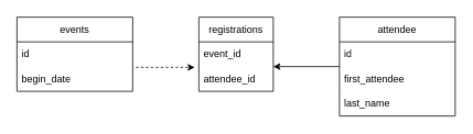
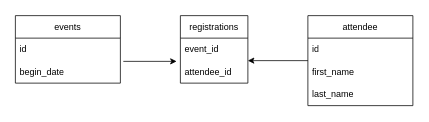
  <mxCell id="0" />
  <mxCell id="1" parent="0" />
  <mxCell id="2" value="events" style="swimlane;fontStyle=0;childLayout=stackLayout;horizontal=1;startSize=30;horizontalStack=0;resizeParent=1;resizeParentMax=0;resizeLast=0;collapsible=1;marginBottom=0;whiteSpace=wrap;html=1;" parent="1" vertex="1"><mxGeometry x="20" y="20" width="140" height="90" as="geometry" /></mxCell>
  <mxCell id="3" value="id" style="text;strokeColor=none;fillColor=none;align=left;verticalAlign=middle;spacingLeft=4;spacingRight=4;overflow=hidden;points=[[0,0.5],[1,0.5]];portConstraint=eastwest;rotatable=0;whiteSpace=wrap;html=1;" parent="2" vertex="1"><mxGeometry y="30" width="140" height="30" as="geometry" /></mxCell>
  <mxCell id="4" value="begin_date" style="text;strokeColor=none;fillColor=none;align=left;verticalAlign=middle;spacingLeft=4;spacingRight=4;overflow=hidden;points=[[0,0.5],[1,0.5]];portConstraint=eastwest;rotatable=0;whiteSpace=wrap;html=1;" parent="2" vertex="1"><mxGeometry y="60" width="140" height="30" as="geometry" /></mxCell>
  <mxCell id="5" value="attendee" style="swimlane;fontStyle=0;childLayout=stackLayout;horizontal=1;startSize=30;horizontalStack=0;resizeParent=1;resizeParentMax=0;resizeLast=0;collapsible=1;marginBottom=0;whiteSpace=wrap;html=1;" parent="1" vertex="1"><mxGeometry x="410" y="20" width="140" height="120" as="geometry" /></mxCell>
  <mxCell id="6" value="id" style="text;strokeColor=none;fillColor=none;align=left;verticalAlign=middle;spacingLeft=4;spacingRight=4;overflow=hidden;points=[[0,0.5],[1,0.5]];portConstraint=eastwest;rotatable=0;whiteSpace=wrap;html=1;" parent="5" vertex="1"><mxGeometry y="30" width="140" height="30" as="geometry" /></mxCell>
- <mxCell id="7" value="first_attendee" style="text;strokeColor=none;fillColor=none;align=left;verticalAlign=middle;spacingLeft=4;spacingRight=4;overflow=hidden;points=[[0,0.5],[1,0.5]];portConstraint=eastwest;rotatable=0;whiteSpace=wrap;html=1;" parent="5" vertex="1"><mxGeometry y="60" width="140" height="30" as="geometry" /></mxCell>
+ <mxCell id="7" value="first_name" style="text;strokeColor=none;fillColor=none;align=left;verticalAlign=middle;spacingLeft=4;spacingRight=4;overflow=hidden;points=[[0,0.5],[1,0.5]];portConstraint=eastwest;rotatable=0;whiteSpace=wrap;html=1;" parent="5" vertex="1"><mxGeometry y="60" width="140" height="30" as="geometry" /></mxCell>
  <mxCell id="8" value="last_name" style="text;strokeColor=none;fillColor=none;align=left;verticalAlign=middle;spacingLeft=4;spacingRight=4;overflow=hidden;points=[[0,0.5],[1,0.5]];portConstraint=eastwest;rotatable=0;whiteSpace=wrap;html=1;" parent="5" vertex="1"><mxGeometry y="90" width="140" height="30" as="geometry" /></mxCell>
  <mxCell id="9" value="registrations" style="swimlane;fontStyle=0;childLayout=stackLayout;horizontal=1;startSize=30;horizontalStack=0;resizeParent=1;resizeParentMax=0;resizeLast=0;collapsible=1;marginBottom=0;whiteSpace=wrap;html=1;" parent="1" vertex="1"><mxGeometry x="240" y="20" width="90" height="90" as="geometry" /></mxCell>
  <mxCell id="10" value="event_id" style="text;strokeColor=none;fillColor=none;align=left;verticalAlign=middle;spacingLeft=4;spacingRight=4;overflow=hidden;points=[[0,0.5],[1,0.5]];portConstraint=eastwest;rotatable=0;whiteSpace=wrap;html=1;" parent="9" vertex="1"><mxGeometry y="30" width="90" height="30" as="geometry" /></mxCell>
  <mxCell id="11" value="attendee_id" style="text;strokeColor=none;fillColor=none;align=left;verticalAlign=middle;spacingLeft=4;spacingRight=4;overflow=hidden;points=[[0,0.5],[1,0.5]];portConstraint=eastwest;rotatable=0;whiteSpace=wrap;html=1;" parent="9" vertex="1"><mxGeometry y="60" width="90" height="30" as="geometry" /></mxCell>
- <mxCell id="12" value="" style="endArrow=classic;html=1;rounded=0;exitX=1.028;exitY=0.033;exitDx=0;exitDy=0;exitPerimeter=0;entryX=-0.056;entryY=0.033;entryDx=0;entryDy=0;entryPerimeter=0;dashed=1;" parent="1" source="4" target="11" edge="1"><mxGeometry width="50" height="50" relative="1" as="geometry"><mxPoint x="170" y="90" as="sourcePoint" /><mxPoint x="230" y="81" as="targetPoint" /></mxGeometry></mxCell>
+ <mxCell id="12" value="" style="endArrow=classic;html=1;rounded=0;exitX=1.028;exitY=0.033;exitDx=0;exitDy=0;exitPerimeter=0;entryX=-0.056;entryY=0.033;entryDx=0;entryDy=0;entryPerimeter=0;" parent="1" source="4" target="11" edge="1"><mxGeometry width="50" height="50" relative="1" as="geometry"><mxPoint x="170" y="90" as="sourcePoint" /><mxPoint x="230" y="81" as="targetPoint" /></mxGeometry></mxCell>
  <mxCell id="13" value="" style="endArrow=classic;html=1;rounded=0;" parent="1" edge="1"><mxGeometry width="50" height="50" relative="1" as="geometry"><mxPoint x="410" y="80" as="sourcePoint" /><mxPoint x="330" y="80" as="targetPoint" /></mxGeometry></mxCell>
